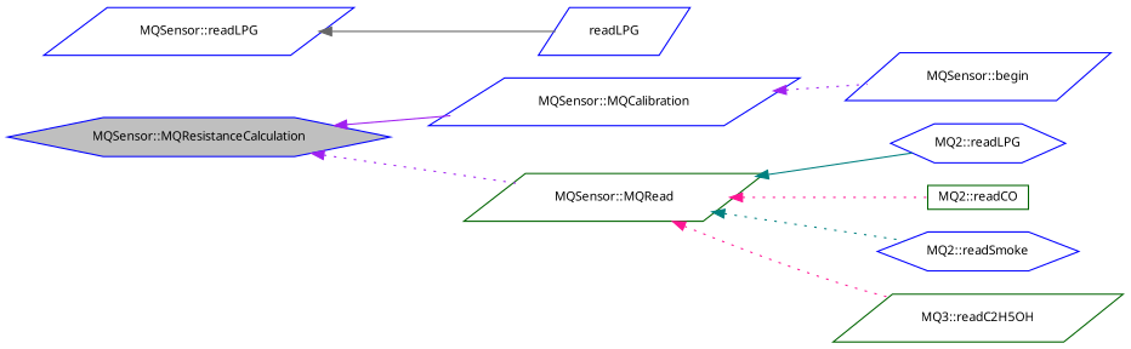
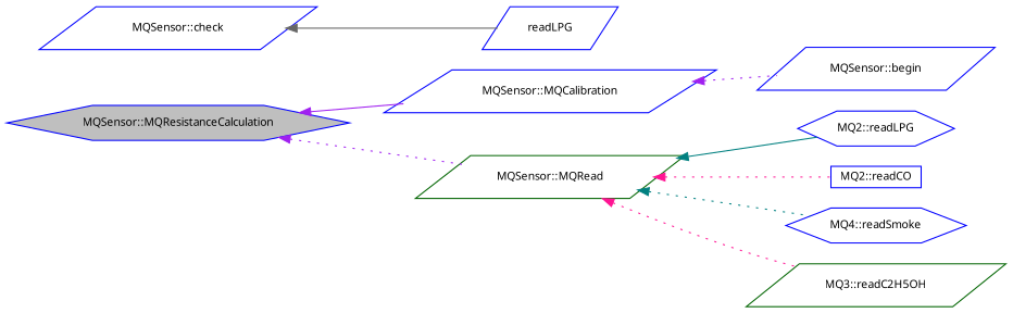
  digraph {
    fontname="Noto Sans"
    rankdir=LR
    node [color=blue fillcolor=white fontname="Noto Sans" fontsize=10 shape=parallelogram style=filled]
    edge [color=purple dir=back fontname="Noto Sans" fontsize=10 labelfontname=Helvetica labelfontsize=10 style=dotted]
    n1 [fillcolor=grey75 fontcolor=black height=0.2 label="MQSensor::MQResistanceCalculation" shape=hexagon width=0.4]
    n2 [height=0.2 label="MQSensor::MQCalibration" width=0.4]
    n3 [color=darkgreen height=0.2 label="MQSensor::MQRead" width=0.4]
    n4 [height=0.2 label="MQSensor::begin" width=0.4]
    n5 [height=0.2 label="MQ2::readLPG" shape=hexagon width=0.4]
-   n6 [color=darkgreen height=0.2 label="MQ2::readCO" shape=box width=0.4]
-   n7 [height=0.2 label="MQ2::readSmoke" shape=hexagon width=0.4]
+   n6 [height=0.2 label="MQ2::readCO" shape=box width=0.4]
+   n7 [height=0.2 label="MQ4::readSmoke" shape=hexagon width=0.4]
    n8 [color=darkgreen height=0.2 label="MQ3::readC2H5OH" width=0.4]
-   n9 [height=0.2 label="MQSensor::readLPG" width=0.4]
+   n9 [height=0.2 label="MQSensor::check" width=0.4]
    n10 [height=0.2 label=readLPG width=0.4]
    n1 -> n2 [style=solid]
    n1 -> n3
    n2 -> n4
    n3 -> n5 [color=teal style=solid]
    n3 -> n6 [color=deeppink]
    n3 -> n7 [color=teal]
    n3 -> n8 [color=deeppink]
    n9 -> n10 [color=gray40 style=solid]
  }
